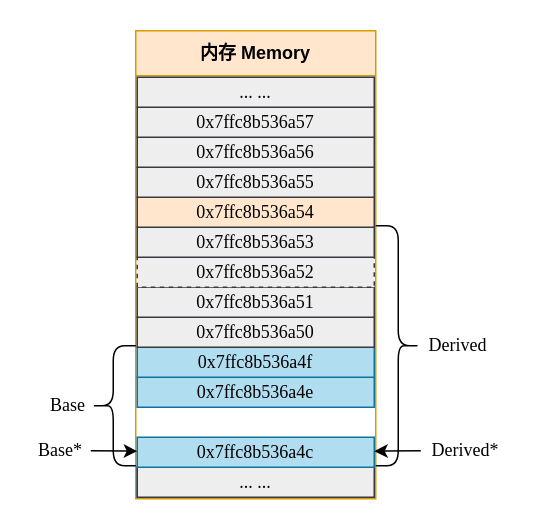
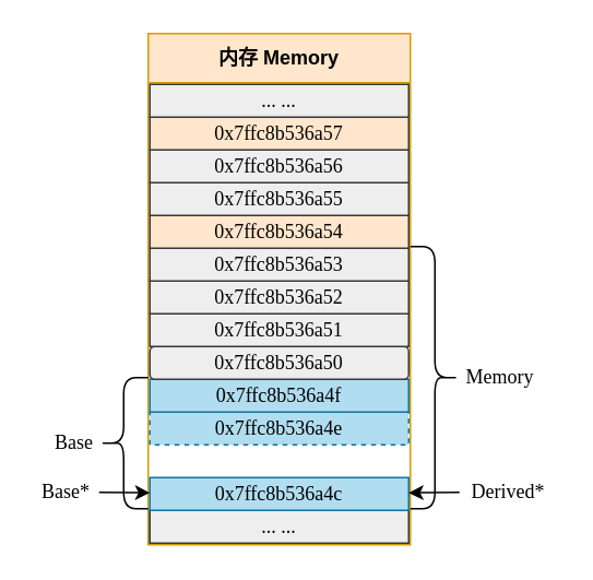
  <mxCell id="0" />
  <mxCell id="1" parent="0" />
  <mxCell id="2" value="内存 Memory" style="swimlane;whiteSpace=wrap;html=1;startSize=30;fillColor=#ffe6cc;strokeColor=#d79b00;" parent="1" vertex="1"><mxGeometry x="90" y="20" width="160" height="312" as="geometry"><mxRectangle x="330" y="170" width="110" height="30" as="alternateBounds" /></mxGeometry></mxCell>
  <mxCell id="3" value="... ..." style="rounded=0;whiteSpace=wrap;html=1;fillColor=#b1ddf0;strokeColor=#10739e;fontFamily=consolas;" parent="2" vertex="1"><mxGeometry x="1" y="291" width="158" height="20" as="geometry" /></mxCell>
  <mxCell id="4" value="... ..." style="rounded=0;whiteSpace=wrap;html=1;fillColor=#eeeeee;strokeColor=#36393d;fontFamily=consolas;" parent="2" vertex="1"><mxGeometry x="1" y="291" width="158" height="20" as="geometry" /></mxCell>
  <mxCell id="5" value="0x7ffc8b536a4c" style="rounded=0;whiteSpace=wrap;html=1;fillColor=#b1ddf0;strokeColor=#10739e;fontFamily=consolas;" parent="2" vertex="1"><mxGeometry x="1" y="271" width="158" height="20" as="geometry" /></mxCell>
- <mxCell id="6" value="0x7ffc8b536a4e" style="rounded=0;whiteSpace=wrap;html=1;fillColor=#b1ddf0;strokeColor=#10739e;fontFamily=consolas;" parent="2" vertex="1"><mxGeometry x="1" y="231" width="158" height="20" as="geometry" /></mxCell>
+ <mxCell id="6" value="0x7ffc8b536a4e" style="rounded=0;whiteSpace=wrap;html=1;fillColor=#b1ddf0;strokeColor=#10739e;fontFamily=consolas;dashed=1;" parent="2" vertex="1"><mxGeometry x="1" y="231" width="158" height="20" as="geometry" /></mxCell>
  <mxCell id="7" value="0x7ffc8b536a4f" style="rounded=0;whiteSpace=wrap;html=1;fillColor=#b1ddf0;strokeColor=#10739e;fontFamily=consolas;" parent="2" vertex="1"><mxGeometry x="1" y="211" width="158" height="20" as="geometry" /></mxCell>
- <mxCell id="8" value="0x7ffc8b536a50" style="rounded=0;whiteSpace=wrap;html=1;fillColor=#EEEEEE;strokeColor=#36393D;fontFamily=consolas;" parent="2" vertex="1"><mxGeometry x="1" y="191" width="158" height="20" as="geometry" /></mxCell>
+ <mxCell id="8" value="0x7ffc8b536a50" style="whiteSpace=wrap;html=1;fillColor=#EEEEEE;strokeColor=#36393D;fontFamily=consolas;rounded=1;" parent="2" vertex="1"><mxGeometry x="1" y="191" width="158" height="20" as="geometry" /></mxCell>
  <mxCell id="9" value="0x7ffc8b536a51" style="rounded=0;whiteSpace=wrap;html=1;fillColor=#EEEEEE;strokeColor=#36393D;fontFamily=consolas;" parent="2" vertex="1"><mxGeometry x="1" y="171" width="158" height="20" as="geometry" /></mxCell>
- <mxCell id="10" value="0x7ffc8b536a52" style="rounded=0;whiteSpace=wrap;html=1;fillColor=#EEEEEE;strokeColor=#36393D;fontFamily=consolas;dashed=1;" parent="2" vertex="1"><mxGeometry x="1" y="151" width="158" height="20" as="geometry" /></mxCell>
+ <mxCell id="10" value="0x7ffc8b536a52" style="rounded=0;whiteSpace=wrap;html=1;fillColor=#EEEEEE;strokeColor=#36393D;fontFamily=consolas;" parent="2" vertex="1"><mxGeometry x="1" y="151" width="158" height="20" as="geometry" /></mxCell>
  <mxCell id="11" value="0x7ffc8b536a53" style="rounded=0;whiteSpace=wrap;html=1;fillColor=#EEEEEE;strokeColor=#36393D;fontFamily=consolas;" parent="2" vertex="1"><mxGeometry x="1" y="131" width="158" height="20" as="geometry" /></mxCell>
  <mxCell id="12" value="0x7ffc8b536a54" style="rounded=0;whiteSpace=wrap;html=1;fillColor=#ffe6cc;strokeColor=#36393d;fontFamily=consolas;" parent="2" vertex="1"><mxGeometry x="1" y="111" width="158" height="20" as="geometry" /></mxCell>
  <mxCell id="13" value="0x7ffc8b536a55" style="rounded=0;whiteSpace=wrap;html=1;fillColor=#eeeeee;strokeColor=#36393d;fontFamily=consolas;" parent="2" vertex="1"><mxGeometry x="1" y="91" width="158" height="20" as="geometry" /></mxCell>
  <mxCell id="14" value="0x7ffc8b536a56" style="rounded=0;whiteSpace=wrap;html=1;fillColor=#eeeeee;strokeColor=#36393d;fontFamily=consolas;" parent="2" vertex="1"><mxGeometry x="1" y="71" width="158" height="20" as="geometry" /></mxCell>
- <mxCell id="15" value="0x7ffc8b536a57" style="rounded=0;whiteSpace=wrap;html=1;fillColor=#eeeeee;strokeColor=#36393d;fontFamily=consolas;" parent="2" vertex="1"><mxGeometry x="1" y="51" width="158" height="20" as="geometry" /></mxCell>
+ <mxCell id="15" value="0x7ffc8b536a57" style="rounded=0;whiteSpace=wrap;html=1;fillColor=#ffe6cc;strokeColor=#36393d;fontFamily=consolas;" parent="2" vertex="1"><mxGeometry x="1" y="51" width="158" height="20" as="geometry" /></mxCell>
  <mxCell id="16" value="... ..." style="rounded=0;whiteSpace=wrap;html=1;fillColor=#eeeeee;strokeColor=#36393d;fontFamily=consolas;" parent="2" vertex="1"><mxGeometry x="1" y="31" width="158" height="20" as="geometry" /></mxCell>
  <mxCell id="17" value="" style="shape=curlyBracket;whiteSpace=wrap;html=1;rounded=1;labelPosition=left;verticalLabelPosition=middle;align=right;verticalAlign=middle;size=0.5;" parent="1" vertex="1"><mxGeometry x="60" y="230" width="30" height="80" as="geometry" /></mxCell>
  <mxCell id="18" value="&lt;font face=&quot;consolas&quot;&gt;Base&lt;/font&gt;" style="text;html=1;strokeColor=none;fillColor=none;align=center;verticalAlign=middle;whiteSpace=wrap;rounded=0;" parent="1" vertex="1"><mxGeometry x="30" y="255" width="30" height="30" as="geometry" /></mxCell>
  <mxCell id="19" value="" style="shape=curlyBracket;whiteSpace=wrap;html=1;rounded=1;flipH=1;labelPosition=right;verticalLabelPosition=middle;align=left;verticalAlign=middle;size=0.5;" vertex="1" parent="1"><mxGeometry x="250" y="150" width="30" height="160" as="geometry" /></mxCell>
- <mxCell id="20" value="&lt;font face=&quot;consolas&quot;&gt;Derived&lt;/font&gt;" style="text;html=1;strokeColor=none;fillColor=none;align=center;verticalAlign=middle;whiteSpace=wrap;rounded=0;" vertex="1" parent="1"><mxGeometry x="280" y="215" width="50" height="30" as="geometry" /></mxCell>
+ <mxCell id="20" value="&lt;font face=&quot;consolas&quot;&gt;Memory&lt;/font&gt;" style="text;html=1;strokeColor=none;fillColor=none;align=center;verticalAlign=middle;whiteSpace=wrap;rounded=0;" vertex="1" parent="1"><mxGeometry x="280" y="215" width="50" height="30" as="geometry" /></mxCell>
  <mxCell id="21" value="" style="endArrow=classic;html=1;rounded=0;" edge="1" parent="1" target="5"><mxGeometry width="50" height="50" relative="1" as="geometry"><mxPoint x="60" y="300" as="sourcePoint" /><mxPoint x="210" y="210" as="targetPoint" /></mxGeometry></mxCell>
  <mxCell id="22" value="&lt;font face=&quot;consolas&quot;&gt;Base*&lt;/font&gt;" style="text;html=1;strokeColor=none;fillColor=none;align=center;verticalAlign=middle;whiteSpace=wrap;rounded=0;" vertex="1" parent="1"><mxGeometry x="20" y="285" width="40" height="30" as="geometry" /></mxCell>
  <mxCell id="23" value="" style="endArrow=classic;html=1;rounded=0;" edge="1" parent="1" target="5"><mxGeometry width="50" height="50" relative="1" as="geometry"><mxPoint x="280" y="300" as="sourcePoint" /><mxPoint x="311" y="300" as="targetPoint" /></mxGeometry></mxCell>
  <mxCell id="24" value="&lt;font face=&quot;consolas&quot;&gt;Derived*&lt;/font&gt;" style="text;html=1;strokeColor=none;fillColor=none;align=center;verticalAlign=middle;whiteSpace=wrap;rounded=0;" vertex="1" parent="1"><mxGeometry x="280" y="285" width="60" height="30" as="geometry" /></mxCell>
